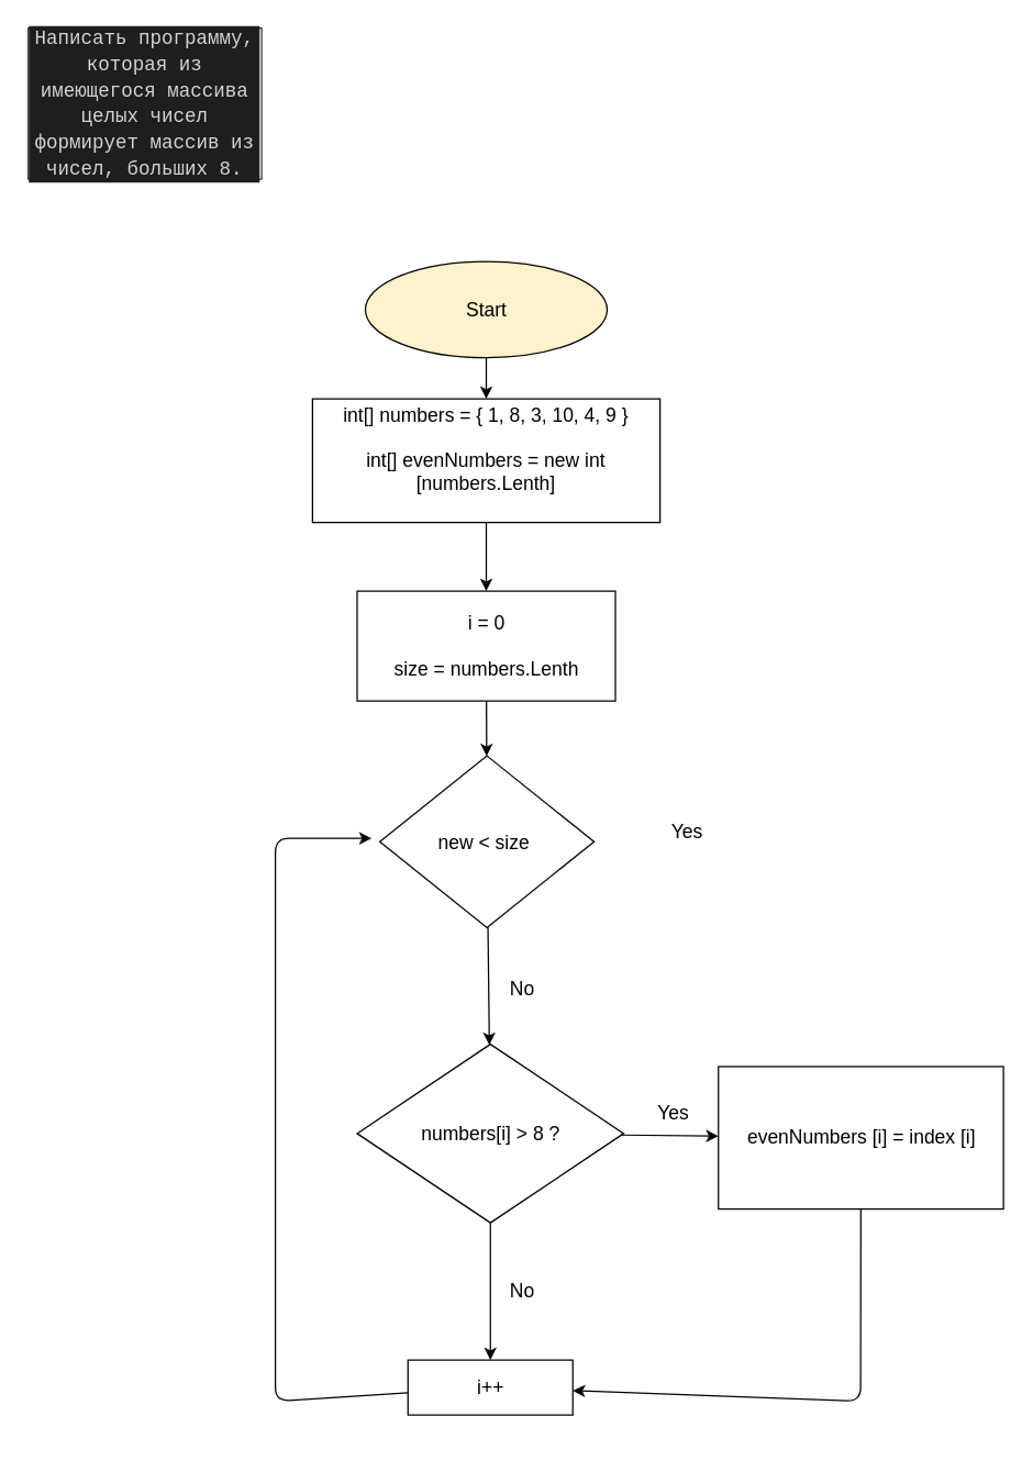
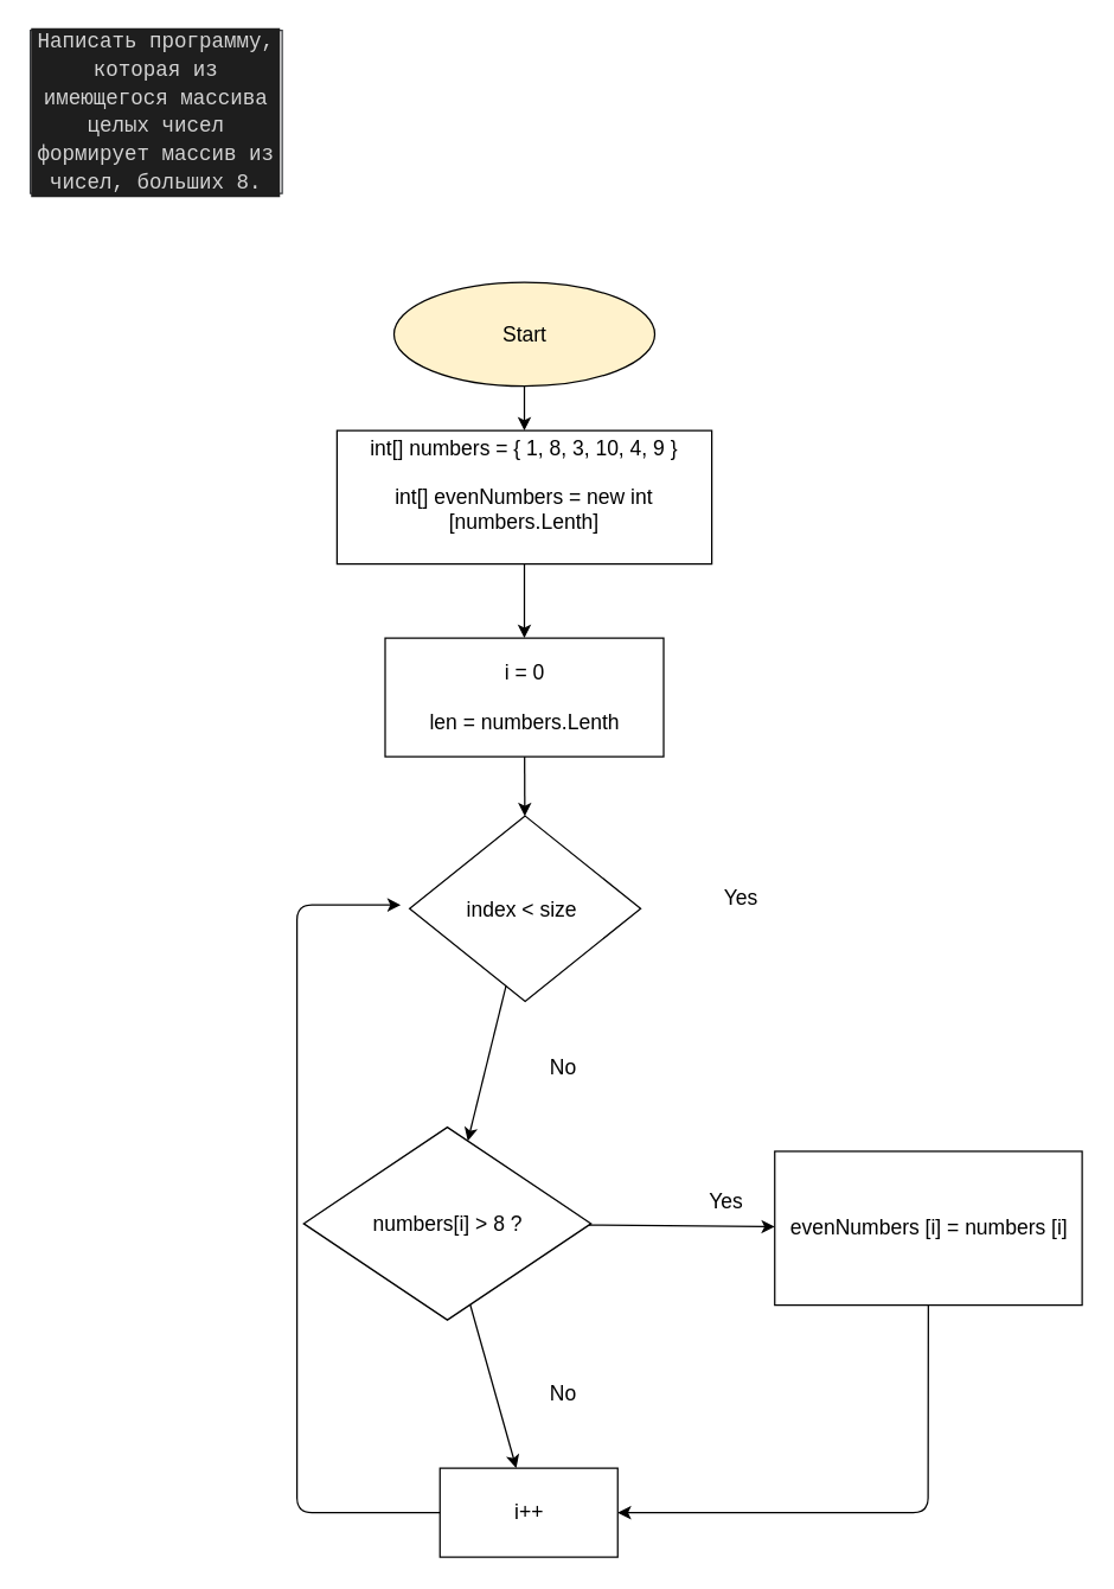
  <mxCell id="0" />
  <mxCell id="1" parent="0" />
  <mxCell id="2" value="" style="edgeStyle=none;html=1;fontSize=14;" edge="1" parent="1" source="3" target="6"><mxGeometry relative="1" as="geometry" /></mxCell>
  <mxCell id="3" value="Start" style="ellipse;whiteSpace=wrap;html=1;fontSize=14;fillColor=#fff2cc;" vertex="1" parent="1"><mxGeometry x="265.5" y="190" width="176" height="70" as="geometry" /></mxCell>
  <mxCell id="4" value="&lt;div style=&quot;color: rgb(212 , 212 , 212) ; background-color: rgb(30 , 30 , 30) ; font-family: &amp;#34;consolas&amp;#34; , &amp;#34;courier new&amp;#34; , monospace ; line-height: 19px&quot;&gt;Написать программу, которая из имеющегося массива целых чисел формирует массив из чисел, больших 8.&lt;/div&gt;" style="text;html=1;align=center;verticalAlign=middle;whiteSpace=wrap;rounded=0;fontSize=14;strokeColor=#36393d;" vertex="1" parent="1"><mxGeometry x="20" width="170" height="110" as="geometry" y="20" /></mxCell>
  <mxCell id="5" value="" style="edgeStyle=none;html=1;fontSize=14;" edge="1" parent="1" source="6" target="8"><mxGeometry relative="1" as="geometry" /></mxCell>
  <mxCell id="6" value="int[] numbers = { 1, 8, 3, 10, 4, 9 }&lt;br&gt;&lt;br&gt;int[] evenNumbers = new int [numbers.Lenth]&lt;br&gt;&lt;br&gt;" style="rounded=0;whiteSpace=wrap;html=1;fontSize=14;fillColor=none;" vertex="1" parent="1"><mxGeometry x="227" y="290" width="253" height="90" as="geometry" /></mxCell>
  <mxCell id="7" value="" style="edgeStyle=none;html=1;fontSize=14;" edge="1" parent="1" source="8" target="15"><mxGeometry relative="1" as="geometry" /></mxCell>
- <mxCell id="8" value="i = 0&lt;br&gt;&lt;br&gt;size = numbers.Lenth" style="rounded=0;whiteSpace=wrap;html=1;fontSize=14;fillColor=none;" vertex="1" parent="1"><mxGeometry x="259.5" y="430" width="188" height="80" as="geometry" /></mxCell>
+ <mxCell id="8" value="i = 0&lt;br&gt;&lt;br&gt;len = numbers.Lenth" style="rounded=0;whiteSpace=wrap;html=1;fontSize=14;fillColor=none;" vertex="1" parent="1"><mxGeometry x="259.5" y="430" width="188" height="80" as="geometry" /></mxCell>
  <mxCell id="9" value="" style="edgeStyle=none;html=1;fontSize=14;" edge="1" parent="1" source="11" target="13"><mxGeometry relative="1" as="geometry" /></mxCell>
  <mxCell id="10" value="" style="edgeStyle=none;html=1;fontSize=14;" edge="1" parent="1" source="11" target="17"><mxGeometry relative="1" as="geometry" /></mxCell>
- <mxCell id="11" value="numbers[i] &amp;gt; 8 ?" style="rhombus;whiteSpace=wrap;html=1;fontSize=14;fillColor=none;" vertex="1" parent="1"><mxGeometry x="259.5" y="760" width="194" height="130" as="geometry" /></mxCell>
+ <mxCell id="11" value="numbers[i] &amp;gt; 8 ?" style="rhombus;whiteSpace=wrap;html=1;fontSize=14;fillColor=none;" vertex="1" parent="1"><mxGeometry x="204.5" y="760" width="194" height="130" as="geometry" /></mxCell>
  <mxCell id="12" style="edgeStyle=none;html=1;fontSize=14;" edge="1" parent="1" source="13" target="17"><mxGeometry relative="1" as="geometry"><mxPoint x="530" y="980" as="targetPoint" /><Array as="points"><mxPoint x="626" y="1020" /></Array></mxGeometry></mxCell>
- <mxCell id="13" value="&lt;span&gt;evenNumbers [i] = index [i]&lt;/span&gt;" style="rounded=0;whiteSpace=wrap;html=1;fontSize=14;fillColor=none;" vertex="1" parent="1"><mxGeometry x="522.5" y="776.25" width="207.5" height="103.75" as="geometry" /></mxCell>
+ <mxCell id="13" value="&lt;span&gt;evenNumbers [i] = numbers [i]&lt;/span&gt;" style="rounded=0;whiteSpace=wrap;html=1;fontSize=14;fillColor=none;" vertex="1" parent="1"><mxGeometry x="522.5" y="776.25" width="207.5" height="103.75" as="geometry" /></mxCell>
  <mxCell id="14" value="" style="edgeStyle=none;html=1;fontSize=14;" edge="1" parent="1" source="15" target="11"><mxGeometry relative="1" as="geometry" /></mxCell>
- <mxCell id="15" value="new &amp;lt; size&amp;nbsp;" style="rhombus;whiteSpace=wrap;html=1;fontSize=14;fillColor=none;" vertex="1" parent="1"><mxGeometry x="276" y="550" width="156" height="125" as="geometry" /></mxCell>
+ <mxCell id="15" value="index &amp;lt; size&amp;nbsp;" style="rhombus;whiteSpace=wrap;html=1;fontSize=14;fillColor=none;" vertex="1" parent="1"><mxGeometry x="276" y="550" width="156" height="125" as="geometry" /></mxCell>
  <mxCell id="16" style="edgeStyle=none;html=1;fontSize=14;" edge="1" parent="1" source="17"><mxGeometry relative="1" as="geometry"><mxPoint x="270" y="610" as="targetPoint" /><Array as="points"><mxPoint x="200" y="1020" /><mxPoint x="200" y="610" /></Array></mxGeometry></mxCell>
- <mxCell id="17" value="i++" style="rounded=0;whiteSpace=wrap;html=1;fontSize=14;fillColor=none;" vertex="1" parent="1"><mxGeometry x="296.5" y="990" width="120" height="40" as="geometry" /></mxCell>
+ <mxCell id="17" value="i++" style="rounded=0;whiteSpace=wrap;html=1;fontSize=14;fillColor=none;" vertex="1" parent="1"><mxGeometry x="296.5" y="990" width="120" height="60" as="geometry" /></mxCell>
  <mxCell id="18" value="Yes" style="text;html=1;strokeColor=none;fillColor=none;align=center;verticalAlign=middle;whiteSpace=wrap;rounded=0;fontSize=14;" vertex="1" parent="1"><mxGeometry x="480" y="595" width="40" height="20" as="geometry" /></mxCell>
  <mxCell id="19" value="Yes" style="text;html=1;strokeColor=none;fillColor=none;align=center;verticalAlign=middle;whiteSpace=wrap;rounded=0;fontSize=14;" vertex="1" parent="1"><mxGeometry x="470" y="800" width="40" height="20" as="geometry" /></mxCell>
  <mxCell id="20" value="No" style="text;html=1;strokeColor=none;fillColor=none;align=center;verticalAlign=middle;whiteSpace=wrap;rounded=0;fontSize=14;" vertex="1" parent="1"><mxGeometry x="360" y="710" width="40" height="20" as="geometry" /></mxCell>
  <mxCell id="21" value="No" style="text;html=1;strokeColor=none;fillColor=none;align=center;verticalAlign=middle;whiteSpace=wrap;rounded=0;fontSize=14;" vertex="1" parent="1"><mxGeometry x="360" y="930" width="40" height="20" as="geometry" /></mxCell>
